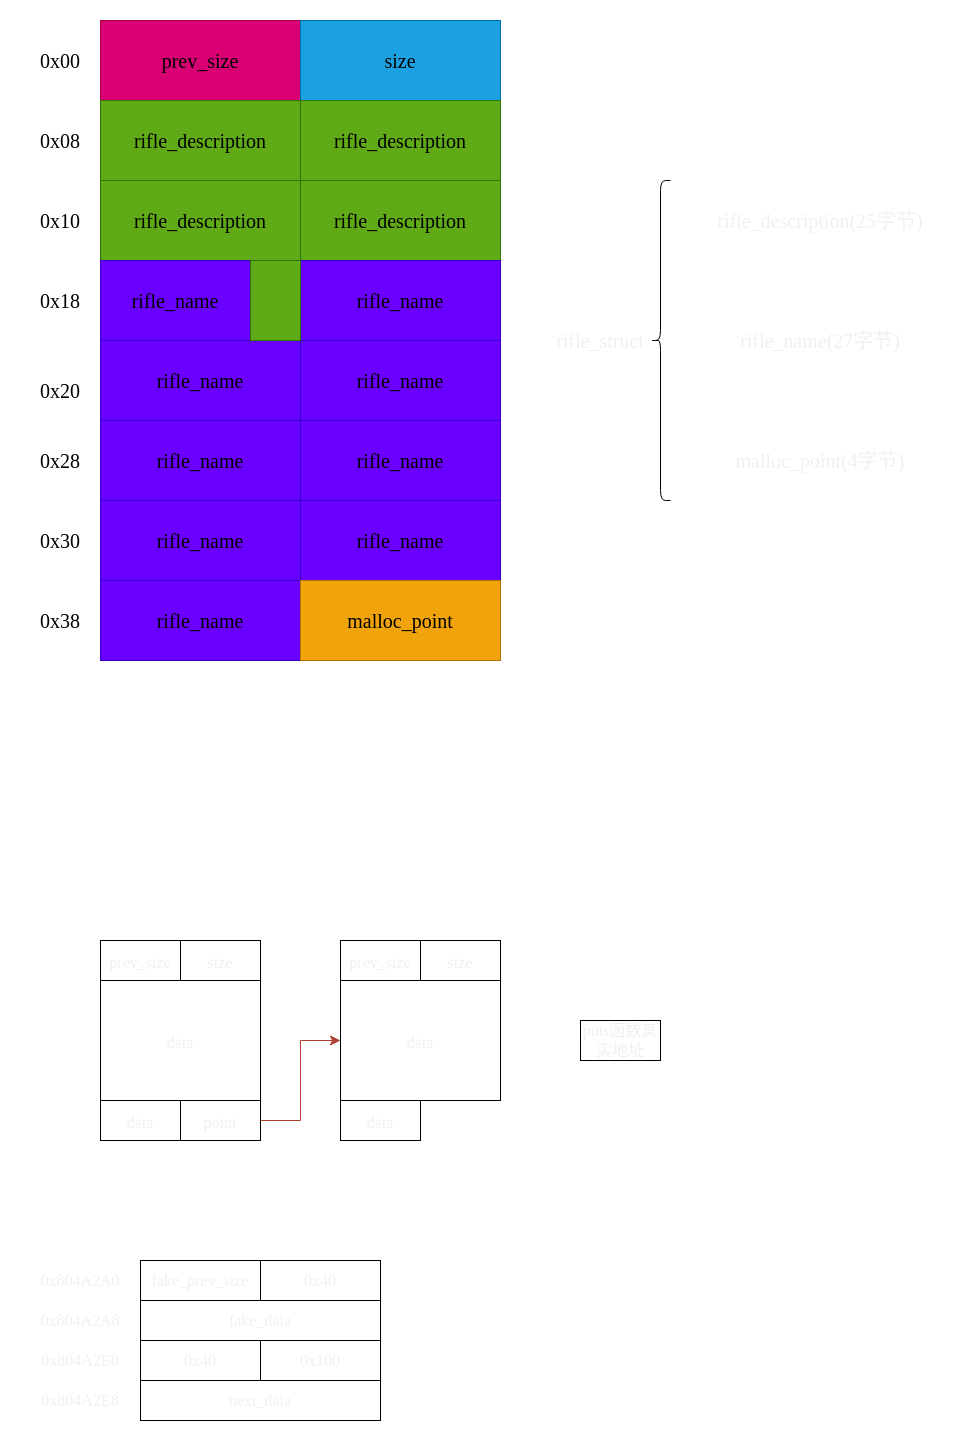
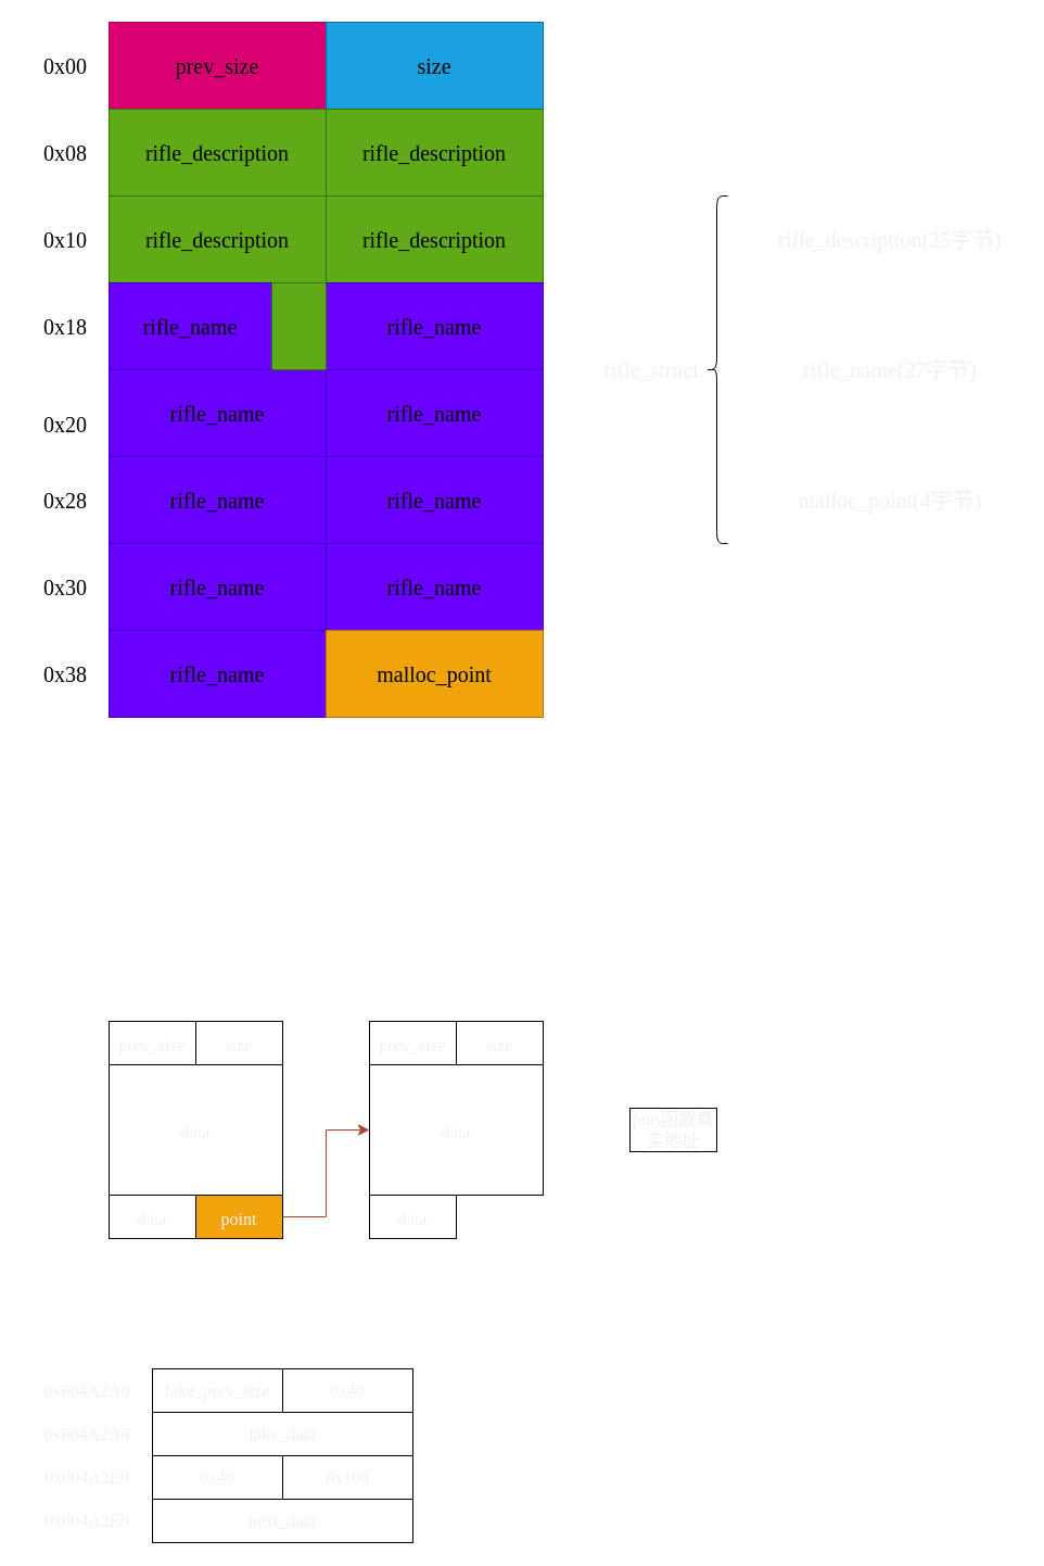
  <mxCell id="0" />
  <mxCell id="1" parent="0" />
  <mxCell id="2" value="" style="rounded=0;whiteSpace=wrap;html=1;" vertex="1" parent="1"><mxGeometry x="100" y="20" width="200" height="320" as="geometry" /></mxCell>
  <mxCell id="3" value="" style="rounded=0;whiteSpace=wrap;html=1;" vertex="1" parent="1"><mxGeometry x="300" y="20" width="200" height="320" as="geometry" /></mxCell>
  <mxCell id="4" value="" style="rounded=0;whiteSpace=wrap;html=1;fillColor=#d80073;strokeColor=#A50040;fontColor=#ffffff;" vertex="1" parent="1"><mxGeometry x="100" y="20" width="200" height="80" as="geometry" /></mxCell>
  <mxCell id="5" value="" style="rounded=0;whiteSpace=wrap;html=1;fillColor=#60a917;fontColor=#ffffff;strokeColor=#2D7600;" vertex="1" parent="1"><mxGeometry x="100" y="180" width="200" height="80" as="geometry" /></mxCell>
  <mxCell id="6" value="" style="rounded=0;whiteSpace=wrap;html=1;fillColor=#60a917;fontColor=#ffffff;strokeColor=#2D7600;" vertex="1" parent="1"><mxGeometry x="100" y="100" width="200" height="80" as="geometry" /></mxCell>
  <mxCell id="7" value="" style="rounded=0;whiteSpace=wrap;html=1;" vertex="1" parent="1"><mxGeometry x="100" y="260" width="200" height="80" as="geometry" /></mxCell>
  <mxCell id="8" value="" style="rounded=0;whiteSpace=wrap;html=1;fillColor=#1ba1e2;fontColor=#ffffff;strokeColor=#006EAF;" vertex="1" parent="1"><mxGeometry x="300" y="20" width="200" height="80" as="geometry" /></mxCell>
  <mxCell id="9" value="" style="rounded=0;whiteSpace=wrap;html=1;fillColor=#60a917;fontColor=#ffffff;strokeColor=#2D7600;" vertex="1" parent="1"><mxGeometry x="300" y="100" width="200" height="80" as="geometry" /></mxCell>
  <mxCell id="10" value="" style="rounded=0;whiteSpace=wrap;html=1;fillColor=#60a917;fontColor=#ffffff;strokeColor=#2D7600;" vertex="1" parent="1"><mxGeometry x="300" y="180" width="200" height="80" as="geometry" /></mxCell>
  <mxCell id="11" value="" style="rounded=0;whiteSpace=wrap;html=1;fillColor=#6a00ff;fontColor=#ffffff;strokeColor=#3700CC;" vertex="1" parent="1"><mxGeometry x="300" y="260" width="200" height="80" as="geometry" /></mxCell>
  <mxCell id="12" value="" style="rounded=0;whiteSpace=wrap;html=1;" vertex="1" parent="1"><mxGeometry x="100" y="340" width="200" height="320" as="geometry" /></mxCell>
  <mxCell id="13" value="" style="rounded=0;whiteSpace=wrap;html=1;" vertex="1" parent="1"><mxGeometry x="300" y="340" width="200" height="320" as="geometry" /></mxCell>
  <mxCell id="14" value="" style="rounded=0;whiteSpace=wrap;html=1;fillColor=#6a00ff;fontColor=#ffffff;strokeColor=#3700CC;" vertex="1" parent="1"><mxGeometry x="100" y="340" width="200" height="80" as="geometry" /></mxCell>
  <mxCell id="15" value="" style="rounded=0;whiteSpace=wrap;html=1;fillColor=#6a00ff;fontColor=#ffffff;strokeColor=#3700CC;" vertex="1" parent="1"><mxGeometry x="100" y="500" width="200" height="80" as="geometry" /></mxCell>
  <mxCell id="16" value="" style="rounded=0;whiteSpace=wrap;html=1;fillColor=#6a00ff;fontColor=#ffffff;strokeColor=#3700CC;" vertex="1" parent="1"><mxGeometry x="100" y="420" width="200" height="80" as="geometry" /></mxCell>
  <mxCell id="17" value="" style="rounded=0;whiteSpace=wrap;html=1;fillColor=#6a00ff;fontColor=#ffffff;strokeColor=#3700CC;" vertex="1" parent="1"><mxGeometry x="100" y="580" width="200" height="80" as="geometry" /></mxCell>
  <mxCell id="18" value="" style="rounded=0;whiteSpace=wrap;html=1;fillColor=#6a00ff;fontColor=#ffffff;strokeColor=#3700CC;" vertex="1" parent="1"><mxGeometry x="300" y="340" width="200" height="80" as="geometry" /></mxCell>
  <mxCell id="19" value="" style="rounded=0;whiteSpace=wrap;html=1;fillColor=#6a00ff;fontColor=#ffffff;strokeColor=#3700CC;" vertex="1" parent="1"><mxGeometry x="300" y="420" width="200" height="80" as="geometry" /></mxCell>
  <mxCell id="20" value="" style="rounded=0;whiteSpace=wrap;html=1;fillColor=#6a00ff;fontColor=#ffffff;strokeColor=#3700CC;" vertex="1" parent="1"><mxGeometry x="300" y="500" width="200" height="80" as="geometry" /></mxCell>
  <mxCell id="21" value="" style="rounded=0;whiteSpace=wrap;html=1;fillColor=#f0a30a;fontColor=#000000;strokeColor=#BD7000;" vertex="1" parent="1"><mxGeometry x="300" y="580" width="200" height="80" as="geometry" /></mxCell>
  <mxCell id="22" value="&lt;font style=&quot;font-size: 20px;&quot; face=&quot;Times New Roman&quot;&gt;prev_size&lt;/font&gt;" style="text;html=1;strokeColor=none;fillColor=none;align=center;verticalAlign=middle;whiteSpace=wrap;rounded=0;" vertex="1" parent="1"><mxGeometry x="140" y="40" width="120" height="40" as="geometry" /></mxCell>
  <mxCell id="23" value="&lt;font style=&quot;font-size: 20px;&quot; face=&quot;Times New Roman&quot;&gt;size&lt;/font&gt;" style="text;html=1;strokeColor=none;fillColor=none;align=center;verticalAlign=middle;whiteSpace=wrap;rounded=0;" vertex="1" parent="1"><mxGeometry x="340" y="40" width="120" height="40" as="geometry" /></mxCell>
  <mxCell id="24" value="&lt;font style=&quot;font-size: 20px;&quot; face=&quot;Times New Roman&quot;&gt;&lt;font style=&quot;font-size: 20px;&quot;&gt;rifle_description&lt;/font&gt;&lt;/font&gt;" style="text;html=1;strokeColor=none;fillColor=none;align=center;verticalAlign=middle;whiteSpace=wrap;rounded=0;" vertex="1" parent="1"><mxGeometry x="140" y="120" width="120" height="40" as="geometry" /></mxCell>
  <mxCell id="25" value="&lt;font face=&quot;Times New Roman&quot;&gt;&lt;span style=&quot;font-size: 20px;&quot;&gt;0x00&lt;/span&gt;&lt;/font&gt;" style="text;html=1;strokeColor=none;fillColor=none;align=center;verticalAlign=middle;whiteSpace=wrap;rounded=0;" vertex="1" parent="1"><mxGeometry x="20" y="40" width="80" height="40" as="geometry" /></mxCell>
  <mxCell id="26" value="&lt;font face=&quot;Times New Roman&quot;&gt;&lt;span style=&quot;font-size: 20px;&quot;&gt;0x28&lt;/span&gt;&lt;/font&gt;" style="text;html=1;strokeColor=none;fillColor=none;align=center;verticalAlign=middle;whiteSpace=wrap;rounded=0;" vertex="1" parent="1"><mxGeometry x="20" y="440" width="80" height="40" as="geometry" /></mxCell>
  <mxCell id="27" value="&lt;font face=&quot;Times New Roman&quot;&gt;&lt;span style=&quot;font-size: 20px;&quot;&gt;0x20&lt;/span&gt;&lt;/font&gt;" style="text;html=1;strokeColor=none;fillColor=none;align=center;verticalAlign=middle;whiteSpace=wrap;rounded=0;" vertex="1" parent="1"><mxGeometry x="20" y="370" width="80" height="40" as="geometry" /></mxCell>
  <mxCell id="28" value="&lt;font face=&quot;Times New Roman&quot;&gt;&lt;span style=&quot;font-size: 20px;&quot;&gt;0x18&lt;/span&gt;&lt;/font&gt;" style="text;html=1;strokeColor=none;fillColor=none;align=center;verticalAlign=middle;whiteSpace=wrap;rounded=0;" vertex="1" parent="1"><mxGeometry x="20" y="280" width="80" height="40" as="geometry" /></mxCell>
  <mxCell id="29" value="&lt;font face=&quot;Times New Roman&quot;&gt;&lt;span style=&quot;font-size: 20px;&quot;&gt;0x10&lt;/span&gt;&lt;/font&gt;" style="text;html=1;strokeColor=none;fillColor=none;align=center;verticalAlign=middle;whiteSpace=wrap;rounded=0;" vertex="1" parent="1"><mxGeometry x="20" y="200" width="80" height="40" as="geometry" /></mxCell>
  <mxCell id="30" value="&lt;font face=&quot;Times New Roman&quot;&gt;&lt;span style=&quot;font-size: 20px;&quot;&gt;0x08&lt;/span&gt;&lt;/font&gt;" style="text;html=1;strokeColor=none;fillColor=none;align=center;verticalAlign=middle;whiteSpace=wrap;rounded=0;" vertex="1" parent="1"><mxGeometry x="20" y="120" width="80" height="40" as="geometry" /></mxCell>
  <mxCell id="31" value="&lt;font face=&quot;Times New Roman&quot;&gt;&lt;span style=&quot;font-size: 20px;&quot;&gt;0x30&lt;/span&gt;&lt;/font&gt;" style="text;html=1;strokeColor=none;fillColor=none;align=center;verticalAlign=middle;whiteSpace=wrap;rounded=0;" vertex="1" parent="1"><mxGeometry x="20" y="520" width="80" height="40" as="geometry" /></mxCell>
  <mxCell id="32" value="&lt;font face=&quot;Times New Roman&quot;&gt;&lt;span style=&quot;font-size: 20px;&quot;&gt;0x38&lt;/span&gt;&lt;/font&gt;" style="text;html=1;strokeColor=none;fillColor=none;align=center;verticalAlign=middle;whiteSpace=wrap;rounded=0;" vertex="1" parent="1"><mxGeometry x="20" y="600" width="80" height="40" as="geometry" /></mxCell>
  <mxCell id="33" value="" style="rounded=0;whiteSpace=wrap;html=1;fillColor=#6a00ff;fontColor=#ffffff;strokeColor=#3700CC;" vertex="1" parent="1"><mxGeometry x="100" y="260" width="150" height="80" as="geometry" /></mxCell>
  <mxCell id="34" value="" style="rounded=0;whiteSpace=wrap;html=1;fillColor=#60a917;fontColor=#ffffff;strokeColor=#2D7600;" vertex="1" parent="1"><mxGeometry x="250" y="260" width="50" height="80" as="geometry" /></mxCell>
  <mxCell id="35" value="&lt;font style=&quot;font-size: 20px;&quot; face=&quot;Times New Roman&quot;&gt;&lt;font style=&quot;font-size: 20px;&quot;&gt;rifle_name&lt;/font&gt;&lt;/font&gt;" style="text;html=1;strokeColor=none;fillColor=none;align=center;verticalAlign=middle;whiteSpace=wrap;rounded=0;" vertex="1" parent="1"><mxGeometry x="115" y="280" width="120" height="40" as="geometry" /></mxCell>
  <mxCell id="36" value="&lt;font face=&quot;Times New Roman&quot;&gt;&lt;span style=&quot;font-size: 20px;&quot;&gt;malloc_point&lt;/span&gt;&lt;/font&gt;" style="text;html=1;strokeColor=none;fillColor=none;align=center;verticalAlign=middle;whiteSpace=wrap;rounded=0;" vertex="1" parent="1"><mxGeometry x="340" y="600" width="120" height="40" as="geometry" /></mxCell>
  <mxCell id="37" value="&lt;font style=&quot;font-size: 20px;&quot; face=&quot;Times New Roman&quot;&gt;&lt;font style=&quot;font-size: 20px;&quot;&gt;rifle_description&lt;/font&gt;&lt;/font&gt;" style="text;html=1;strokeColor=none;fillColor=none;align=center;verticalAlign=middle;whiteSpace=wrap;rounded=0;" vertex="1" parent="1"><mxGeometry x="340" y="120" width="120" height="40" as="geometry" /></mxCell>
  <mxCell id="38" value="&lt;font style=&quot;font-size: 20px;&quot; face=&quot;Times New Roman&quot;&gt;&lt;font style=&quot;font-size: 20px;&quot;&gt;rifle_description&lt;/font&gt;&lt;/font&gt;" style="text;html=1;strokeColor=none;fillColor=none;align=center;verticalAlign=middle;whiteSpace=wrap;rounded=0;" vertex="1" parent="1"><mxGeometry x="340" y="200" width="120" height="40" as="geometry" /></mxCell>
  <mxCell id="39" value="&lt;font style=&quot;font-size: 20px;&quot; face=&quot;Times New Roman&quot;&gt;&lt;font style=&quot;font-size: 20px;&quot;&gt;rifle_description&lt;/font&gt;&lt;/font&gt;" style="text;html=1;strokeColor=none;fillColor=none;align=center;verticalAlign=middle;whiteSpace=wrap;rounded=0;" vertex="1" parent="1"><mxGeometry x="140" y="200" width="120" height="40" as="geometry" /></mxCell>
  <mxCell id="40" value="&lt;font style=&quot;font-size: 20px;&quot; face=&quot;Times New Roman&quot;&gt;&lt;font style=&quot;font-size: 20px;&quot;&gt;rifle_name&lt;/font&gt;&lt;/font&gt;" style="text;html=1;strokeColor=none;fillColor=none;align=center;verticalAlign=middle;whiteSpace=wrap;rounded=0;" vertex="1" parent="1"><mxGeometry x="140" y="360" width="120" height="40" as="geometry" /></mxCell>
  <mxCell id="41" value="&lt;font style=&quot;font-size: 20px;&quot; face=&quot;Times New Roman&quot;&gt;&lt;font style=&quot;font-size: 20px;&quot;&gt;rifle_name&lt;/font&gt;&lt;/font&gt;" style="text;html=1;strokeColor=none;fillColor=none;align=center;verticalAlign=middle;whiteSpace=wrap;rounded=0;" vertex="1" parent="1"><mxGeometry x="340" y="280" width="120" height="40" as="geometry" /></mxCell>
  <mxCell id="42" value="&lt;font style=&quot;font-size: 20px;&quot; face=&quot;Times New Roman&quot;&gt;&lt;font style=&quot;font-size: 20px;&quot;&gt;rifle_name&lt;/font&gt;&lt;/font&gt;" style="text;html=1;strokeColor=none;fillColor=none;align=center;verticalAlign=middle;whiteSpace=wrap;rounded=0;" vertex="1" parent="1"><mxGeometry x="340" y="360" width="120" height="40" as="geometry" /></mxCell>
  <mxCell id="43" value="&lt;font style=&quot;font-size: 20px;&quot; face=&quot;Times New Roman&quot;&gt;&lt;font style=&quot;font-size: 20px;&quot;&gt;rifle_name&lt;/font&gt;&lt;/font&gt;" style="text;html=1;strokeColor=none;fillColor=none;align=center;verticalAlign=middle;whiteSpace=wrap;rounded=0;" vertex="1" parent="1"><mxGeometry x="140" y="440" width="120" height="40" as="geometry" /></mxCell>
  <mxCell id="44" value="&lt;font style=&quot;font-size: 20px;&quot; face=&quot;Times New Roman&quot;&gt;&lt;font style=&quot;font-size: 20px;&quot;&gt;rifle_name&lt;/font&gt;&lt;/font&gt;" style="text;html=1;strokeColor=none;fillColor=none;align=center;verticalAlign=middle;whiteSpace=wrap;rounded=0;" vertex="1" parent="1"><mxGeometry x="340" y="440" width="120" height="40" as="geometry" /></mxCell>
  <mxCell id="45" value="&lt;font style=&quot;font-size: 20px;&quot; face=&quot;Times New Roman&quot;&gt;&lt;font style=&quot;font-size: 20px;&quot;&gt;rifle_name&lt;/font&gt;&lt;/font&gt;" style="text;html=1;strokeColor=none;fillColor=none;align=center;verticalAlign=middle;whiteSpace=wrap;rounded=0;" vertex="1" parent="1"><mxGeometry x="140" y="520" width="120" height="40" as="geometry" /></mxCell>
  <mxCell id="46" value="&lt;font style=&quot;font-size: 20px;&quot; face=&quot;Times New Roman&quot;&gt;&lt;font style=&quot;font-size: 20px;&quot;&gt;rifle_name&lt;/font&gt;&lt;/font&gt;" style="text;html=1;strokeColor=none;fillColor=none;align=center;verticalAlign=middle;whiteSpace=wrap;rounded=0;" vertex="1" parent="1"><mxGeometry x="340" y="520" width="120" height="40" as="geometry" /></mxCell>
  <mxCell id="47" value="&lt;font style=&quot;font-size: 20px;&quot; face=&quot;Times New Roman&quot;&gt;&lt;font style=&quot;font-size: 20px;&quot;&gt;rifle_name&lt;/font&gt;&lt;/font&gt;" style="text;html=1;strokeColor=none;fillColor=none;align=center;verticalAlign=middle;whiteSpace=wrap;rounded=0;" vertex="1" parent="1"><mxGeometry x="140" y="600" width="120" height="40" as="geometry" /></mxCell>
  <mxCell id="48" value="rifle_struct" style="text;html=1;strokeColor=none;fillColor=none;align=center;verticalAlign=middle;whiteSpace=wrap;rounded=0;fontFamily=Times New Roman;fontSize=20;fontColor=#F0F0F0;" vertex="1" parent="1"><mxGeometry x="540" y="300" width="120" height="80" as="geometry" /></mxCell>
  <mxCell id="49" value="" style="shape=curlyBracket;whiteSpace=wrap;html=1;rounded=1;labelPosition=left;verticalLabelPosition=middle;align=right;verticalAlign=middle;fontFamily=Times New Roman;fontSize=20;fontColor=#F0F0F0;" vertex="1" parent="1"><mxGeometry x="650" y="180" width="20" height="320" as="geometry" /></mxCell>
  <mxCell id="50" value="rifle_description(25字节)" style="text;html=1;strokeColor=none;fillColor=none;align=center;verticalAlign=middle;whiteSpace=wrap;rounded=0;fontFamily=Times New Roman;fontSize=20;fontColor=#F0F0F0;" vertex="1" parent="1"><mxGeometry x="700" y="180" width="240" height="80" as="geometry" /></mxCell>
  <mxCell id="51" value="rifle_name(27字节)" style="text;html=1;strokeColor=none;fillColor=none;align=center;verticalAlign=middle;whiteSpace=wrap;rounded=0;fontFamily=Times New Roman;fontSize=20;fontColor=#F0F0F0;" vertex="1" parent="1"><mxGeometry x="700" y="300" width="240" height="80" as="geometry" /></mxCell>
  <mxCell id="52" value="malloc_point(4字节)" style="text;html=1;strokeColor=none;fillColor=none;align=center;verticalAlign=middle;whiteSpace=wrap;rounded=0;fontFamily=Times New Roman;fontSize=20;fontColor=#F0F0F0;" vertex="1" parent="1"><mxGeometry x="700" y="420" width="240" height="80" as="geometry" /></mxCell>
  <mxCell id="53" value="&lt;font style=&quot;font-size: 16px;&quot;&gt;prev_size&lt;/font&gt;" style="rounded=0;whiteSpace=wrap;html=1;fontFamily=Times New Roman;fontSize=20;fontColor=#F0F0F0;" vertex="1" parent="1"><mxGeometry x="100" y="940" width="80" height="40" as="geometry" /></mxCell>
  <mxCell id="54" value="&lt;font style=&quot;font-size: 16px;&quot;&gt;size&lt;/font&gt;" style="rounded=0;whiteSpace=wrap;html=1;fontFamily=Times New Roman;fontSize=20;fontColor=#F0F0F0;" vertex="1" parent="1"><mxGeometry x="180" y="940" width="80" height="40" as="geometry" /></mxCell>
- <mxCell id="55" value="&lt;font style=&quot;font-size: 16px;&quot;&gt;point&lt;/font&gt;" style="rounded=0;whiteSpace=wrap;html=1;fontFamily=Times New Roman;fontSize=20;fontColor=#F0F0F0;" vertex="1" parent="1"><mxGeometry x="180" y="1100" width="80" height="40" as="geometry" /></mxCell>
+ <mxCell id="55" value="&lt;font style=&quot;font-size: 16px;&quot;&gt;point&lt;/font&gt;" style="rounded=0;whiteSpace=wrap;html=1;fontFamily=Times New Roman;fontSize=20;fontColor=#F0F0F0;fillColor=#f0a30a;" vertex="1" parent="1"><mxGeometry x="180" y="1100" width="80" height="40" as="geometry" /></mxCell>
  <mxCell id="56" value="&lt;font style=&quot;font-size: 16px;&quot;&gt;data&lt;/font&gt;" style="rounded=0;whiteSpace=wrap;html=1;fontFamily=Times New Roman;fontSize=20;fontColor=#F0F0F0;" vertex="1" parent="1"><mxGeometry x="100" y="980" width="160" height="120" as="geometry" /></mxCell>
  <mxCell id="57" value="&lt;font style=&quot;font-size: 16px;&quot;&gt;data&lt;/font&gt;" style="rounded=0;whiteSpace=wrap;html=1;fontFamily=Times New Roman;fontSize=20;fontColor=#F0F0F0;" vertex="1" parent="1"><mxGeometry x="100" y="1100" width="80" height="40" as="geometry" /></mxCell>
  <mxCell id="58" value="&lt;font style=&quot;font-size: 16px;&quot;&gt;prev_size&lt;/font&gt;" style="rounded=0;whiteSpace=wrap;html=1;fontFamily=Times New Roman;fontSize=20;fontColor=#F0F0F0;" vertex="1" parent="1"><mxGeometry x="340" y="940" width="80" height="40" as="geometry" /></mxCell>
  <mxCell id="59" value="&lt;font style=&quot;font-size: 16px;&quot;&gt;size&lt;/font&gt;" style="rounded=0;whiteSpace=wrap;html=1;fontFamily=Times New Roman;fontSize=20;fontColor=#F0F0F0;" vertex="1" parent="1"><mxGeometry x="420" y="940" width="80" height="40" as="geometry" /></mxCell>
  <mxCell id="60" value="&lt;font style=&quot;font-size: 16px;&quot;&gt;data&lt;/font&gt;" style="rounded=0;whiteSpace=wrap;html=1;fontFamily=Times New Roman;fontSize=20;fontColor=#F0F0F0;" vertex="1" parent="1"><mxGeometry x="340" y="980" width="160" height="120" as="geometry" /></mxCell>
  <mxCell id="61" value="&lt;font style=&quot;font-size: 16px;&quot;&gt;data&lt;/font&gt;" style="rounded=0;whiteSpace=wrap;html=1;fontFamily=Times New Roman;fontSize=20;fontColor=#F0F0F0;" vertex="1" parent="1"><mxGeometry x="340" y="1100" width="80" height="40" as="geometry" /></mxCell>
  <mxCell id="62" value="" style="edgeStyle=segmentEdgeStyle;endArrow=classic;html=1;curved=0;rounded=0;endSize=8;startSize=8;fontFamily=Times New Roman;fontSize=16;fontColor=#F0F0F0;entryX=0;entryY=0.5;entryDx=0;entryDy=0;fillColor=#fad9d5;strokeColor=#ae4132;" edge="1" parent="1" target="60"><mxGeometry width="50" height="50" relative="1" as="geometry"><mxPoint x="260" y="1120" as="sourcePoint" /><mxPoint x="390" y="1020" as="targetPoint" /><Array as="points"><mxPoint x="300" y="1120" /><mxPoint x="300" y="1040" /></Array></mxGeometry></mxCell>
  <mxCell id="63" value="puts函数真实地址" style="rounded=0;whiteSpace=wrap;html=1;fontFamily=Times New Roman;fontSize=16;fontColor=#F0F0F0;" vertex="1" parent="1"><mxGeometry x="580" y="1020" width="80" height="40" as="geometry" /></mxCell>
  <mxCell id="64" value="fake_prev_size" style="rounded=0;whiteSpace=wrap;html=1;fontFamily=Times New Roman;fontSize=16;fontColor=#F0F0F0;" vertex="1" parent="1"><mxGeometry x="140" y="1260" width="120" height="40" as="geometry" /></mxCell>
  <mxCell id="65" value="0x40" style="rounded=0;whiteSpace=wrap;html=1;fontFamily=Times New Roman;fontSize=16;fontColor=#F0F0F0;" vertex="1" parent="1"><mxGeometry x="260" y="1260" width="120" height="40" as="geometry" /></mxCell>
  <mxCell id="66" value="fake_data" style="rounded=0;whiteSpace=wrap;html=1;fontFamily=Times New Roman;fontSize=16;fontColor=#F0F0F0;" vertex="1" parent="1"><mxGeometry x="140" y="1300" width="240" height="40" as="geometry" /></mxCell>
  <mxCell id="67" value="0x40" style="rounded=0;whiteSpace=wrap;html=1;fontFamily=Times New Roman;fontSize=16;fontColor=#F0F0F0;" vertex="1" parent="1"><mxGeometry x="140" y="1340" width="120" height="40" as="geometry" /></mxCell>
  <mxCell id="68" value="0x100" style="rounded=0;whiteSpace=wrap;html=1;fontFamily=Times New Roman;fontSize=16;fontColor=#F0F0F0;" vertex="1" parent="1"><mxGeometry x="260" y="1340" width="120" height="40" as="geometry" /></mxCell>
  <mxCell id="69" value="next_data" style="rounded=0;whiteSpace=wrap;html=1;fontFamily=Times New Roman;fontSize=16;fontColor=#F0F0F0;" vertex="1" parent="1"><mxGeometry x="140" y="1380" width="240" height="40" as="geometry" /></mxCell>
  <mxCell id="70" value="0x804A2A0" style="text;html=1;strokeColor=none;fillColor=none;align=center;verticalAlign=middle;whiteSpace=wrap;rounded=0;fontFamily=Times New Roman;fontSize=16;fontColor=#F0F0F0;" vertex="1" parent="1"><mxGeometry x="20" y="1260" width="120" height="40" as="geometry" /></mxCell>
  <mxCell id="71" value="0x804A2A8" style="text;html=1;strokeColor=none;fillColor=none;align=center;verticalAlign=middle;whiteSpace=wrap;rounded=0;fontFamily=Times New Roman;fontSize=16;fontColor=#F0F0F0;" vertex="1" parent="1"><mxGeometry x="20" y="1300" width="120" height="40" as="geometry" /></mxCell>
  <mxCell id="72" value="0x804A2E0" style="text;html=1;strokeColor=none;fillColor=none;align=center;verticalAlign=middle;whiteSpace=wrap;rounded=0;fontFamily=Times New Roman;fontSize=16;fontColor=#F0F0F0;" vertex="1" parent="1"><mxGeometry x="20" y="1340" width="120" height="40" as="geometry" /></mxCell>
  <mxCell id="73" value="0x804A2E8" style="text;html=1;strokeColor=none;fillColor=none;align=center;verticalAlign=middle;whiteSpace=wrap;rounded=0;fontFamily=Times New Roman;fontSize=16;fontColor=#F0F0F0;" vertex="1" parent="1"><mxGeometry x="20" y="1380" width="120" height="40" as="geometry" /></mxCell>
